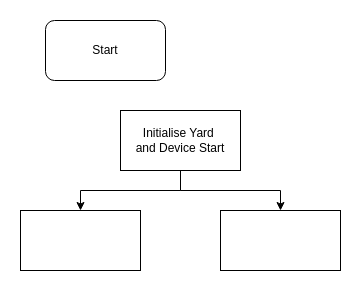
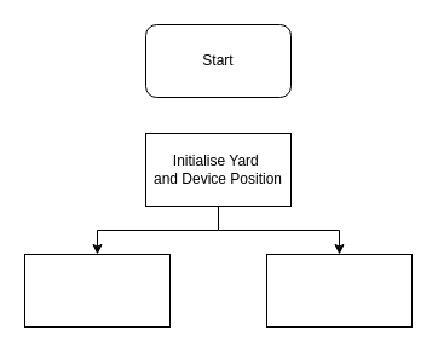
  <mxCell id="0" />
  <mxCell id="1" parent="0" />
- <mxCell id="2" value="Start" style="rounded=1;whiteSpace=wrap;html=1;" vertex="1" parent="1"><mxGeometry x="45" y="20" width="120" height="60" as="geometry" /></mxCell>
+ <mxCell id="2" value="Start" style="rounded=1;whiteSpace=wrap;html=1;" vertex="1" parent="1"><mxGeometry x="120" y="20" width="120" height="60" as="geometry" /></mxCell>
  <mxCell id="3" style="edgeStyle=orthogonalEdgeStyle;rounded=0;orthogonalLoop=1;jettySize=auto;html=1;exitX=0.5;exitY=1;exitDx=0;exitDy=0;" edge="1" parent="1" source="5" target="6"><mxGeometry relative="1" as="geometry" /></mxCell>
  <mxCell id="4" style="edgeStyle=orthogonalEdgeStyle;rounded=0;orthogonalLoop=1;jettySize=auto;html=1;entryX=0.5;entryY=0;entryDx=0;entryDy=0;" edge="1" parent="1" source="5" target="7"><mxGeometry relative="1" as="geometry" /></mxCell>
- <mxCell id="5" value="Initialise Yard&amp;nbsp;&lt;br&gt;and Device Start" style="rounded=0;whiteSpace=wrap;html=1;" vertex="1" parent="1"><mxGeometry x="120" y="110" width="120" height="60" as="geometry" /></mxCell>
+ <mxCell id="5" value="Initialise Yard&amp;nbsp;&lt;br&gt;and Device Position" style="rounded=0;whiteSpace=wrap;html=1;" vertex="1" parent="1"><mxGeometry x="120" y="110" width="120" height="60" as="geometry" /></mxCell>
  <mxCell id="6" value="" style="rounded=0;whiteSpace=wrap;html=1;" vertex="1" parent="1"><mxGeometry x="20" y="210" width="120" height="60" as="geometry" /></mxCell>
  <mxCell id="7" value="" style="rounded=0;whiteSpace=wrap;html=1;" vertex="1" parent="1"><mxGeometry x="220" y="210" width="120" height="60" as="geometry" /></mxCell>
